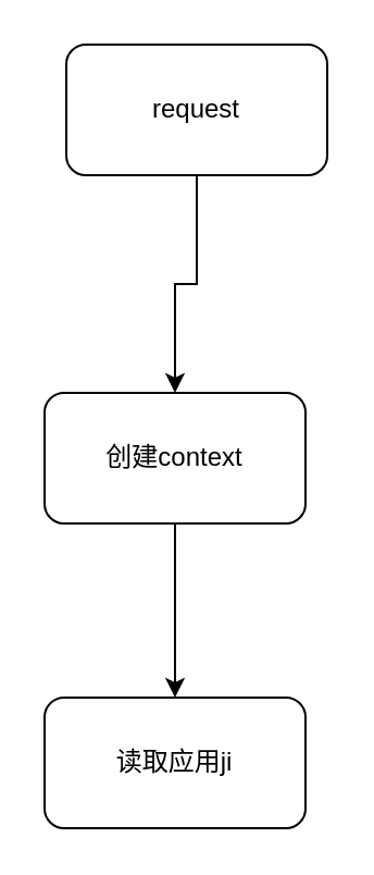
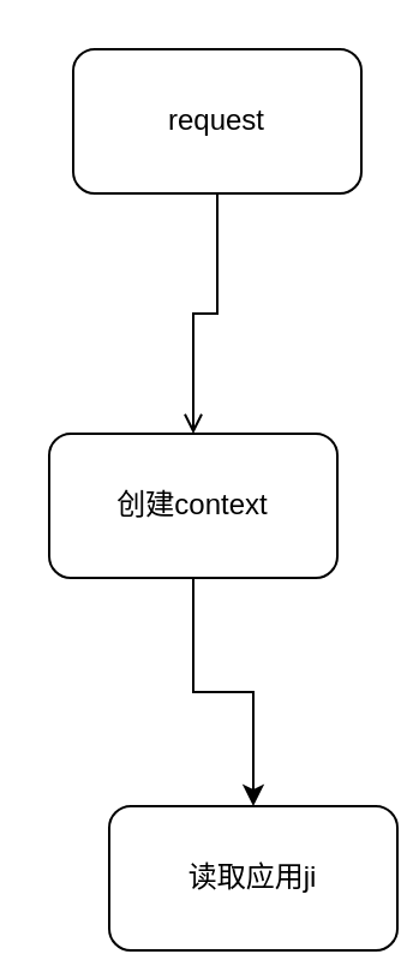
  <mxCell id="0" />
  <mxCell id="1" parent="0" />
- <mxCell id="2" value="" style="edgeStyle=orthogonalEdgeStyle;rounded=0;orthogonalLoop=1;jettySize=auto;html=1;" edge="1" parent="1" source="3" target="5"><mxGeometry relative="1" as="geometry" /></mxCell>
+ <mxCell id="2" value="" style="edgeStyle=orthogonalEdgeStyle;rounded=0;orthogonalLoop=1;jettySize=auto;html=1;endArrow=open;" edge="1" parent="1" source="3" target="5"><mxGeometry relative="1" as="geometry" /></mxCell>
  <mxCell id="3" value="request" style="rounded=1;whiteSpace=wrap;html=1;" vertex="1" parent="1"><mxGeometry x="30" y="20" width="120" height="60" as="geometry" /></mxCell>
  <mxCell id="4" value="" style="edgeStyle=orthogonalEdgeStyle;rounded=0;orthogonalLoop=1;jettySize=auto;html=1;" edge="1" parent="1" source="5" target="6"><mxGeometry relative="1" as="geometry" /></mxCell>
  <mxCell id="5" value="创建context" style="rounded=1;whiteSpace=wrap;html=1;" vertex="1" parent="1"><mxGeometry x="20" y="180" width="120" height="60" as="geometry" /></mxCell>
- <mxCell id="6" value="读取应用ji" style="whiteSpace=wrap;html=1;rounded=1;" vertex="1" parent="1"><mxGeometry x="20" y="320" width="120" height="60" as="geometry" /></mxCell>
+ <mxCell id="6" value="读取应用ji" style="whiteSpace=wrap;html=1;rounded=1;" vertex="1" parent="1"><mxGeometry x="45" y="335" width="120" height="60" as="geometry" /></mxCell>
